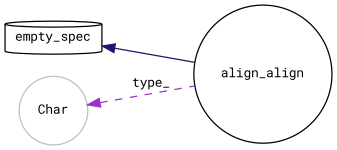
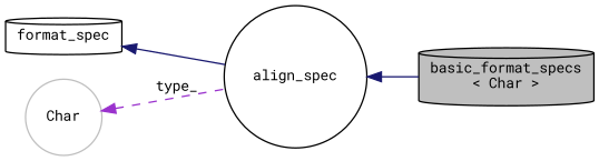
  digraph {
    fontname="Roboto Mono"
    rankdir=LR
    node [color=black fillcolor=white fontname="Roboto Mono" fontsize=10 shape=cylinder style=filled]
    edge [color=midnightblue dir=back fontname="Roboto Mono" fontsize=10 labelfontname=Helvetica labelfontsize=10 style=solid]
-   n2 [height=0.2 label=align_align shape=circle width=0.4]
-   n3 [height=0.2 label=empty_spec width=0.4]
+   n1 [fillcolor=grey75 fontcolor=black height=0.2 label="basic_format_specs\l\< Char \>" width=0.4]
+   n2 [height=0.2 label=align_spec shape=circle width=0.4]
+   n3 [height=0.2 label=format_spec width=0.4]
    n4 [color=grey75 height=0.2 label=Char shape=circle width=0.4]
+   n2 -> n1
    n3 -> n2
    n4 -> n2 [color=darkorchid3 label=" type_" style=dashed]
  }
